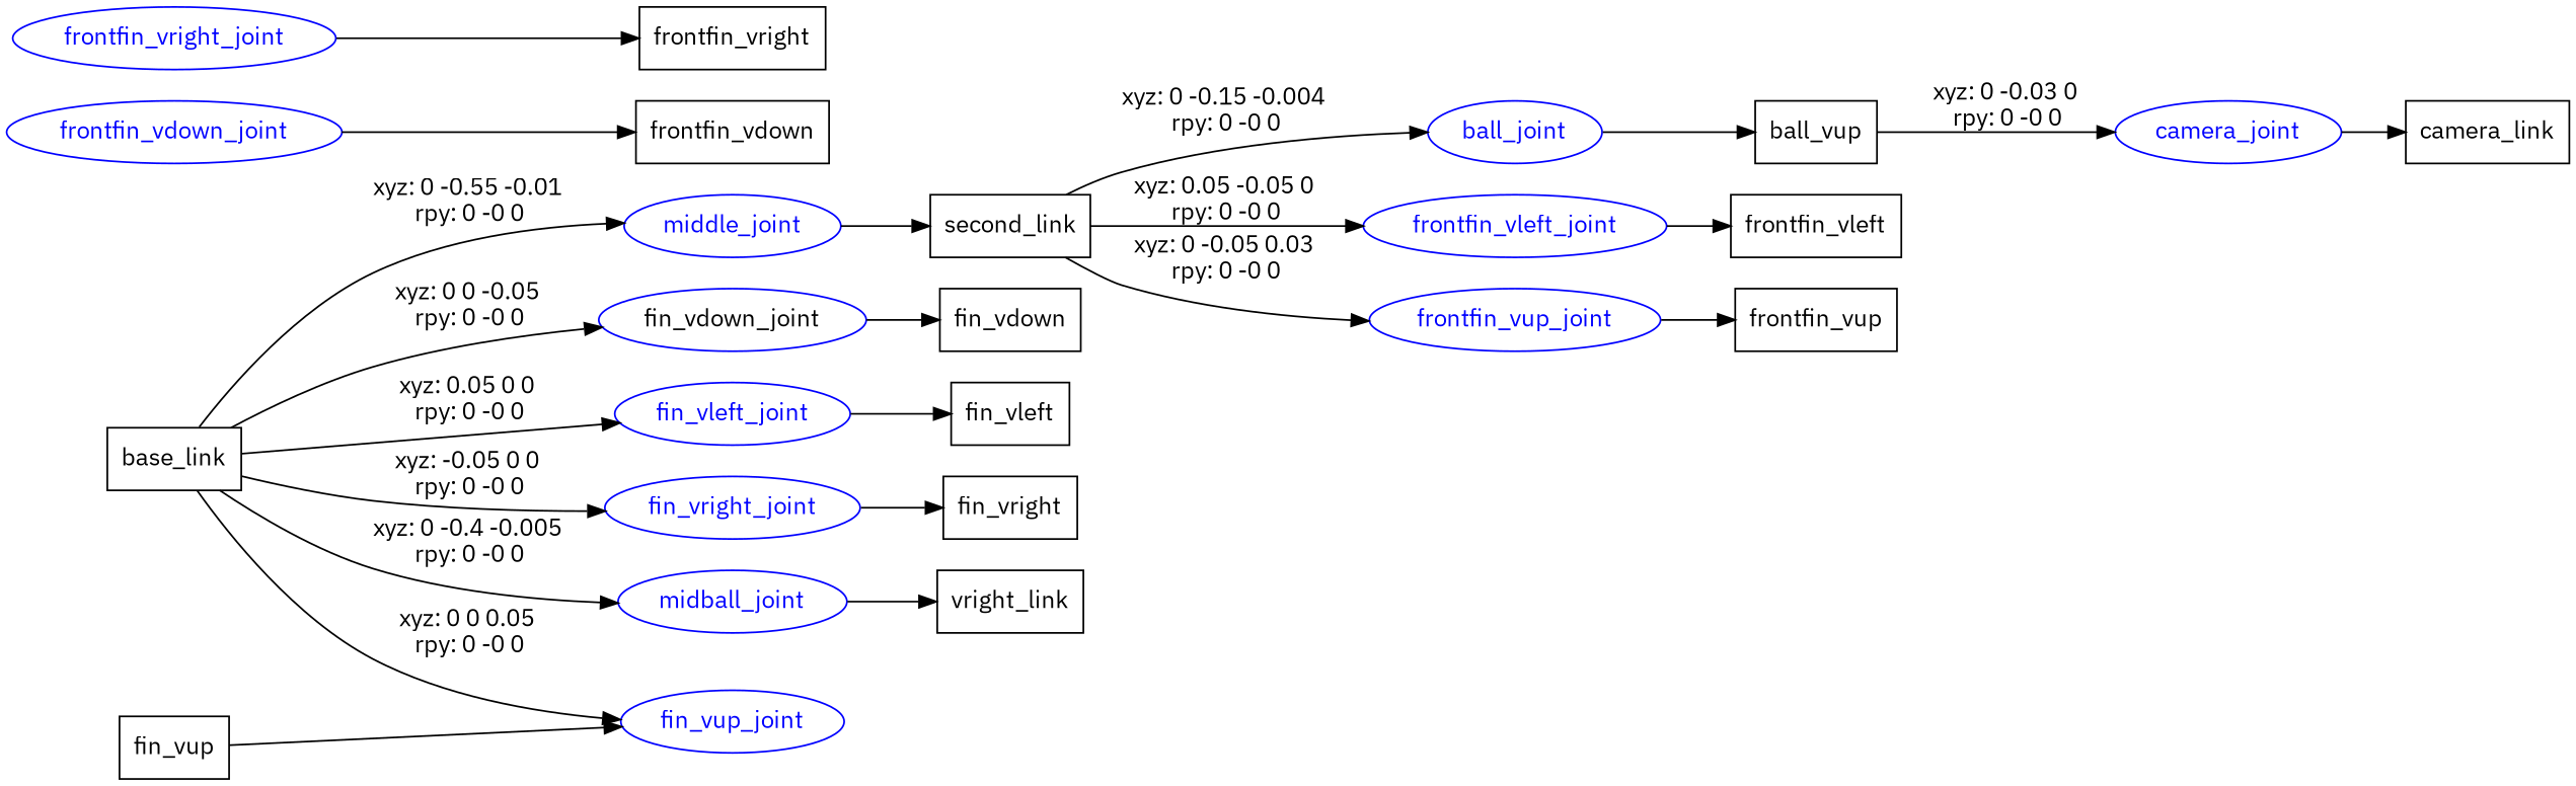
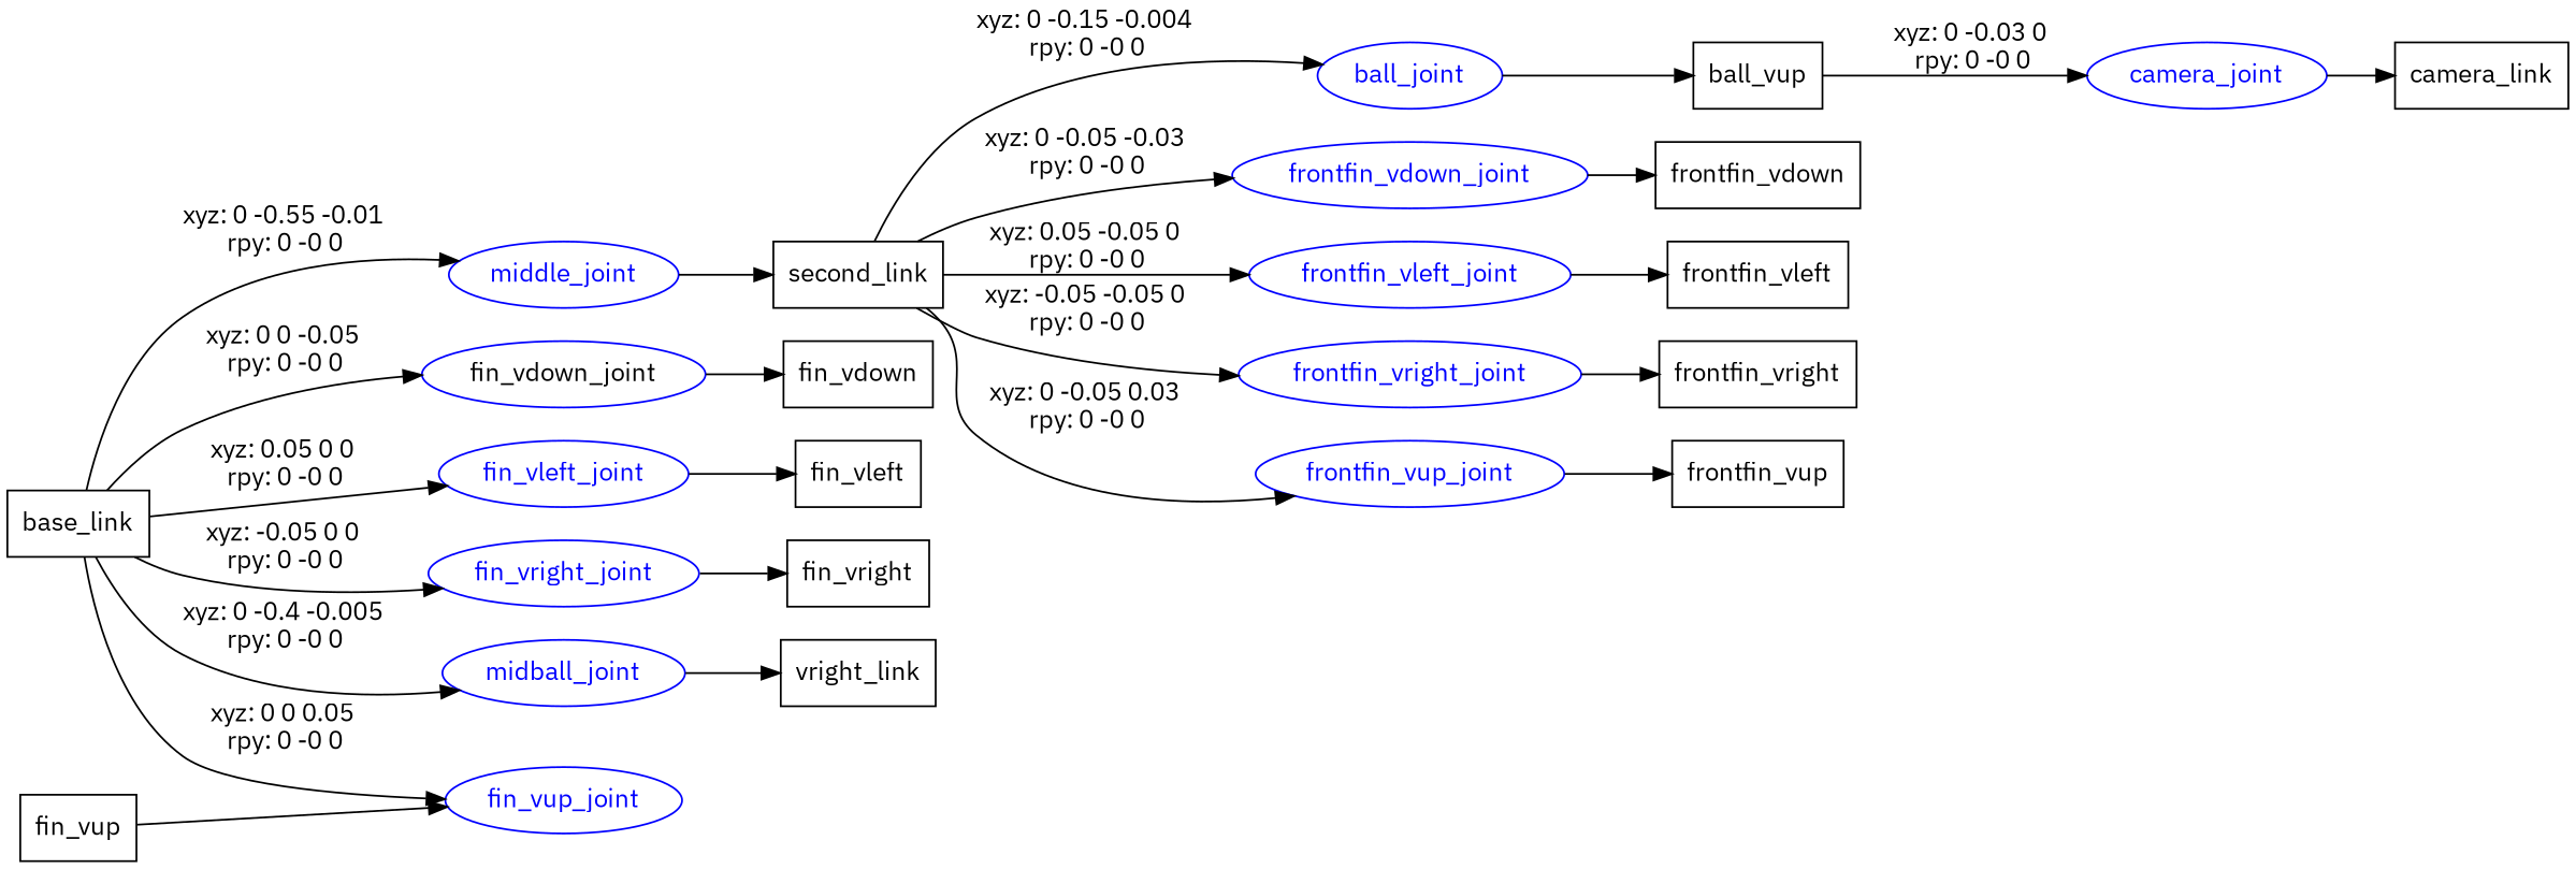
  digraph {
    fontname="IBM Plex Sans"
    rankdir=LR
    node [fontname="IBM Plex Sans" shape=box]
    edge [fontname="IBM Plex Sans"]
    n1 [label=base_link]
    fin_vdown_joint [color=blue fontcolor=black shape=ellipse]
    fin_vleft_joint [color=blue fontcolor=blue shape=ellipse]
    fin_vright_joint [color=blue fontcolor=blue shape=ellipse]
    fin_vup_joint [color=blue fontcolor=blue shape=ellipse]
    midball_joint [color=blue fontcolor=blue shape=ellipse]
    middle_joint [color=blue fontcolor=blue shape=ellipse]
    n8 [label=fin_vdown]
    n9 [label=fin_vleft]
    n10 [label=fin_vright]
    n11 [label=vright_link]
    n12 [label=second_link]
    n13 [label=fin_vup]
    ball_joint [color=blue fontcolor=blue shape=ellipse]
    frontfin_vdown_joint [color=blue fontcolor=blue shape=ellipse]
    frontfin_vleft_joint [color=blue fontcolor=blue shape=ellipse]
    frontfin_vright_joint [color=blue fontcolor=blue shape=ellipse]
    frontfin_vup_joint [color=blue fontcolor=blue shape=ellipse]
    n19 [label=ball_vup]
    n20 [label=frontfin_vdown]
    n21 [label=frontfin_vleft]
    n22 [label=frontfin_vright]
    n23 [label=frontfin_vup]
    camera_joint [color=blue fontcolor=blue shape=ellipse]
    n25 [label=camera_link]
    n1 -> fin_vdown_joint [label="xyz: 0 0 -0.05 \nrpy: 0 -0 0"]
    n1 -> fin_vleft_joint [label="xyz: 0.05 0 0 \nrpy: 0 -0 0"]
    n1 -> fin_vright_joint [label="xyz: -0.05 0 0 \nrpy: 0 -0 0"]
    n1 -> fin_vup_joint [label="xyz: 0 0 0.05 \nrpy: 0 -0 0"]
    n1 -> midball_joint [label="xyz: 0 -0.4 -0.005 \nrpy: 0 -0 0"]
    n1 -> middle_joint [label="xyz: 0 -0.55 -0.01 \nrpy: 0 -0 0"]
    fin_vdown_joint -> n8
    fin_vleft_joint -> n9
    fin_vright_joint -> n10
    midball_joint -> n11
    middle_joint -> n12
    n12 -> ball_joint [label="xyz: 0 -0.15 -0.004 \nrpy: 0 -0 0"]
+   n12 -> frontfin_vdown_joint [label="xyz: 0 -0.05 -0.03 \nrpy: 0 -0 0"]
    n12 -> frontfin_vleft_joint [label="xyz: 0.05 -0.05 0 \nrpy: 0 -0 0"]
+   n12 -> frontfin_vright_joint [label="xyz: -0.05 -0.05 0 \nrpy: 0 -0 0"]
    n12 -> frontfin_vup_joint [label="xyz: 0 -0.05 0.03 \nrpy: 0 -0 0"]
    n13 -> fin_vup_joint
    ball_joint -> n19
    frontfin_vdown_joint -> n20
    frontfin_vleft_joint -> n21
    frontfin_vright_joint -> n22
    frontfin_vup_joint -> n23
    n19 -> camera_joint [label="xyz: 0 -0.03 0 \nrpy: 0 -0 0"]
    camera_joint -> n25
  }
